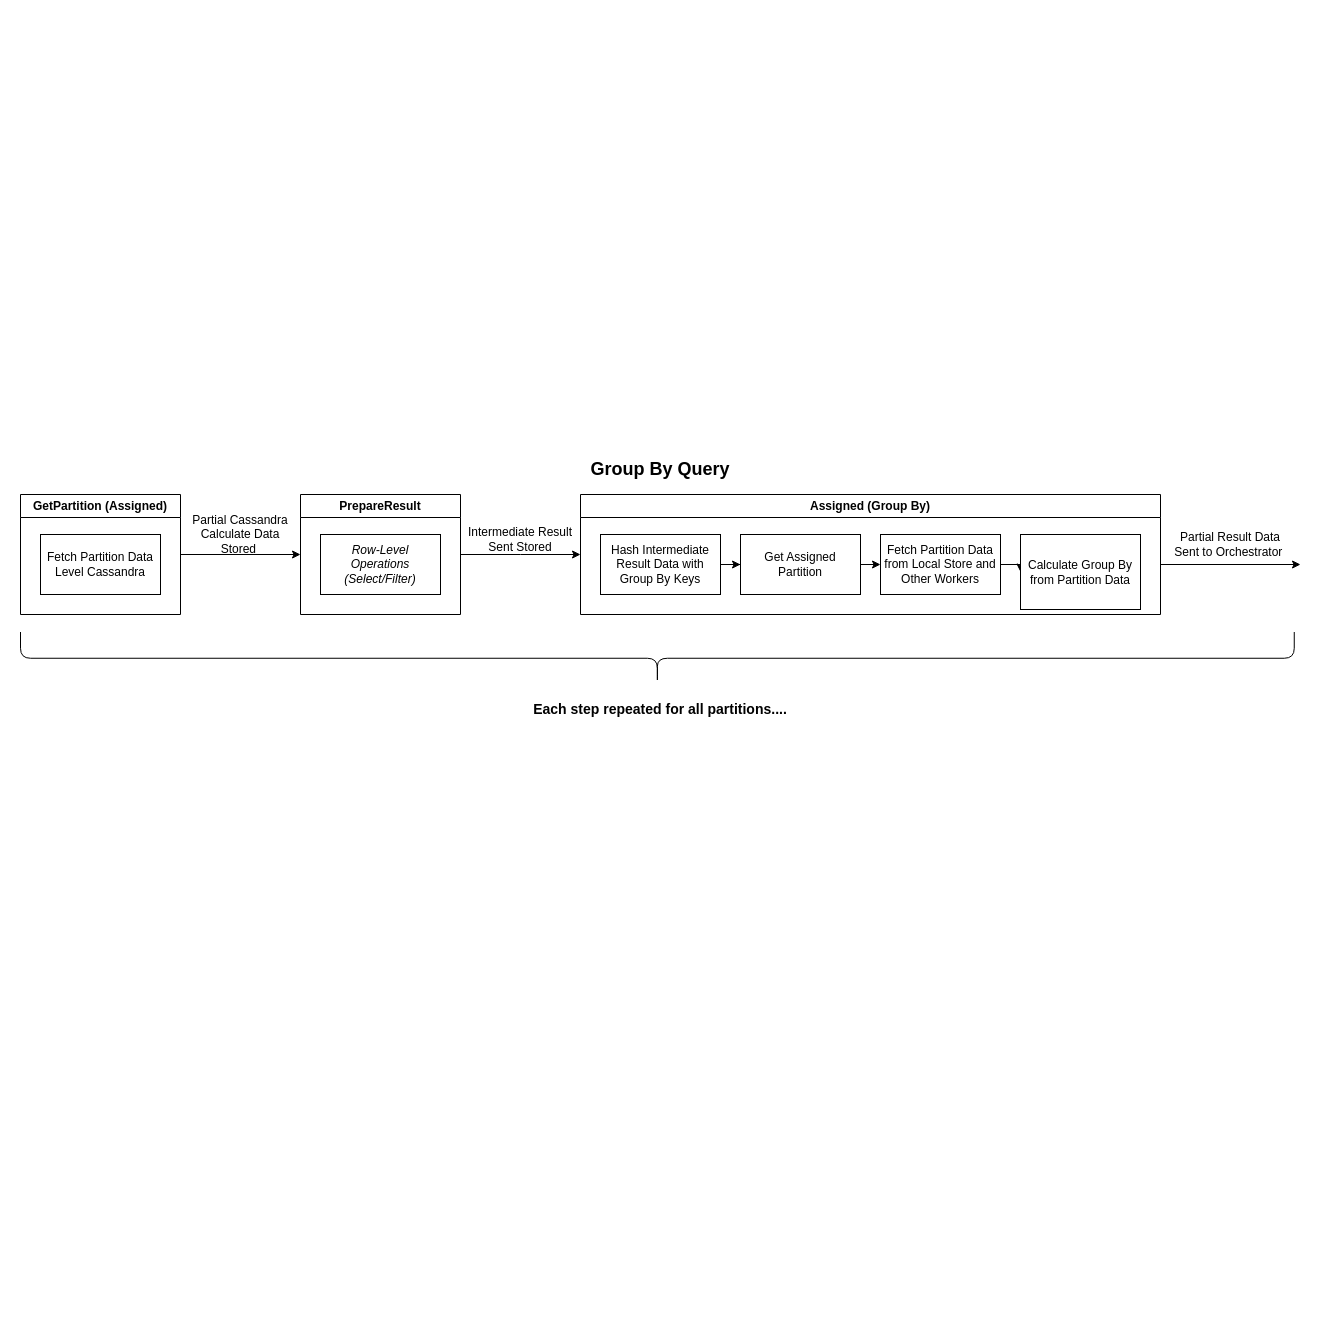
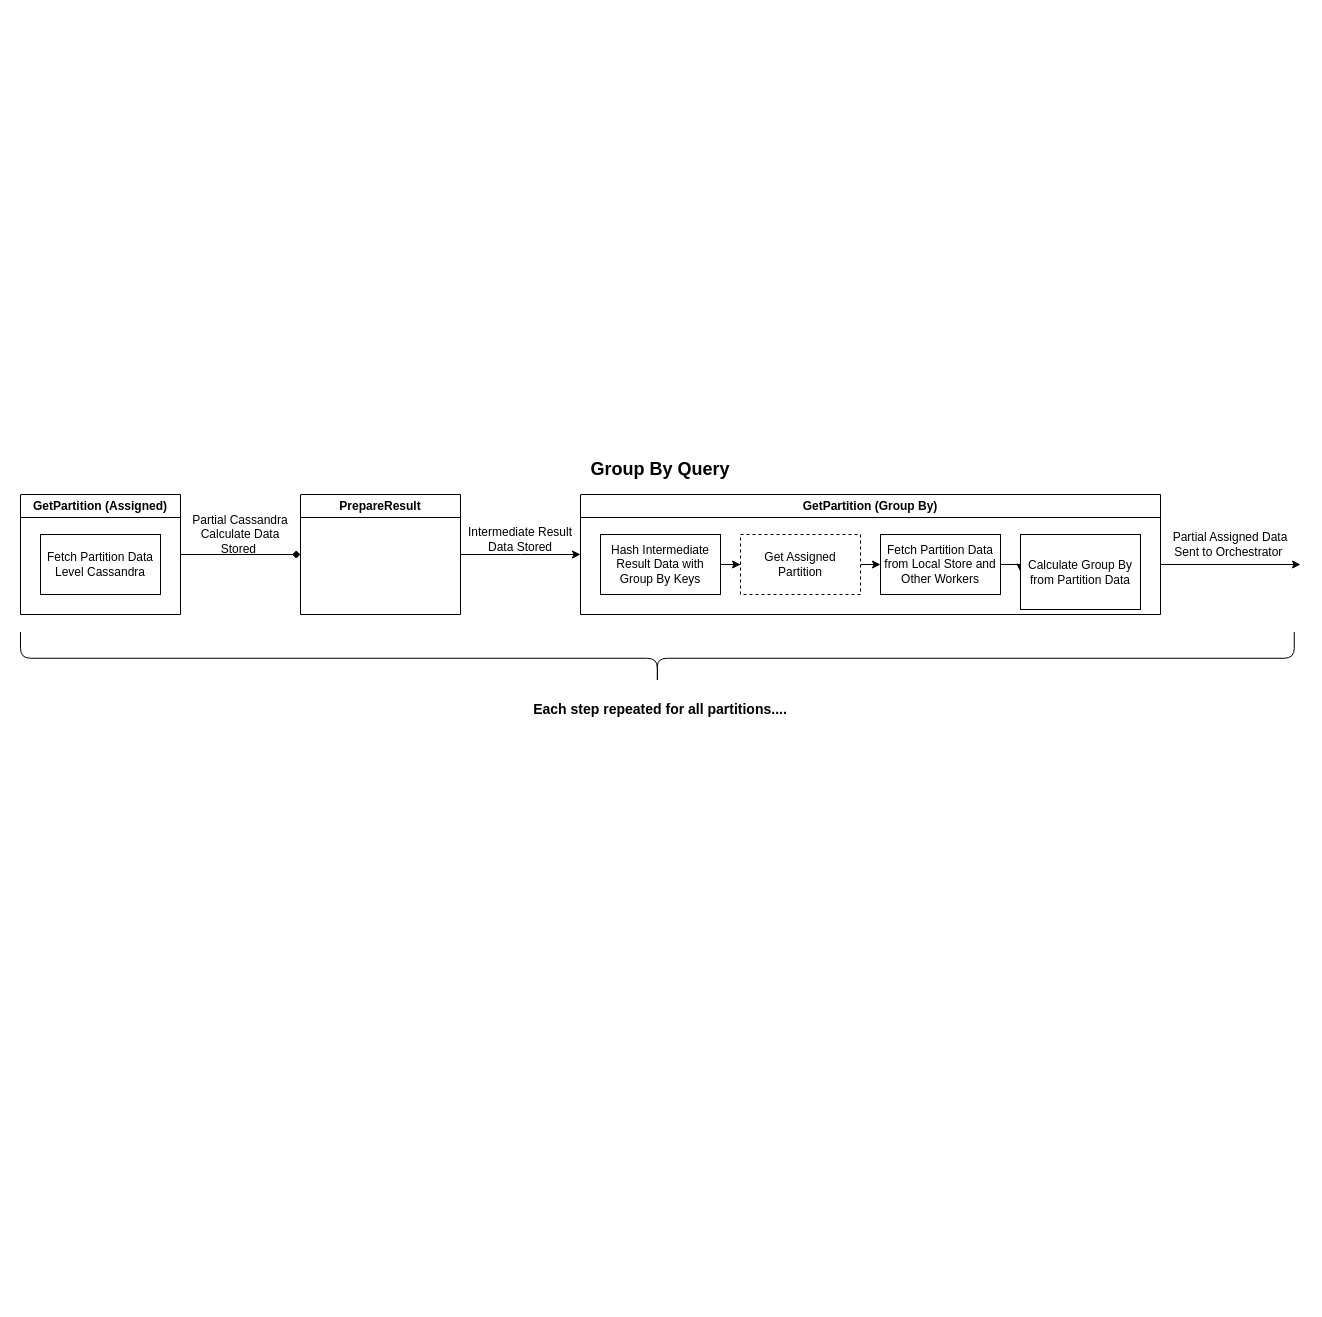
  <mxCell id="0" />
  <mxCell id="1" parent="0" />
  <mxCell id="2" style="edgeStyle=orthogonalEdgeStyle;rounded=0;orthogonalLoop=1;jettySize=auto;html=1;exitX=1;exitY=0.5;exitDx=0;exitDy=0;" parent="1" source="3" edge="1"><mxGeometry relative="1" as="geometry"><mxPoint x="580" y="554" as="targetPoint" /></mxGeometry></mxCell>
  <mxCell id="3" value="PrepareResult" style="swimlane;whiteSpace=wrap;html=1;" parent="1" vertex="1"><mxGeometry x="300" y="494" width="160" height="120" as="geometry" /></mxCell>
- <mxCell id="4" value="&lt;i&gt;Row-Level Operations (Select/Filter)&lt;/i&gt;" style="rounded=0;whiteSpace=wrap;html=1;" parent="3" vertex="1"><mxGeometry x="20" y="40" width="120" height="60" as="geometry" /></mxCell>
- <mxCell id="5" style="edgeStyle=orthogonalEdgeStyle;rounded=0;orthogonalLoop=1;jettySize=auto;html=1;exitX=1;exitY=0.5;exitDx=0;exitDy=0;entryX=0;entryY=0.5;entryDx=0;entryDy=0;" parent="1" source="6" target="3" edge="1"><mxGeometry relative="1" as="geometry" /></mxCell>
+ <mxCell id="5" style="edgeStyle=orthogonalEdgeStyle;rounded=0;orthogonalLoop=1;jettySize=auto;html=1;exitX=1;exitY=0.5;exitDx=0;exitDy=0;entryX=0;entryY=0.5;entryDx=0;entryDy=0;endArrow=diamond;" parent="1" source="6" target="3" edge="1"><mxGeometry relative="1" as="geometry" /></mxCell>
  <mxCell id="6" value="GetPartition (Assigned)" style="swimlane;whiteSpace=wrap;html=1;" parent="1" vertex="1"><mxGeometry x="20" y="494" width="160" height="120" as="geometry" /></mxCell>
  <mxCell id="7" value="Fetch Partition Data Level Cassandra" style="rounded=0;whiteSpace=wrap;html=1;" parent="6" vertex="1"><mxGeometry x="20" y="40" width="120" height="60" as="geometry" /></mxCell>
  <mxCell id="8" value="&lt;font style=&quot;font-size: 18px;&quot;&gt;Group By Query&lt;/font&gt;" style="text;html=1;strokeColor=none;fillColor=none;align=center;verticalAlign=middle;whiteSpace=wrap;rounded=0;fontStyle=1" parent="1" vertex="1"><mxGeometry x="20" y="454" width="1280" height="30" as="geometry" /></mxCell>
  <mxCell id="9" value="Partial Cassandra Calculate Data Stored&amp;nbsp;" style="text;html=1;strokeColor=none;fillColor=none;align=center;verticalAlign=middle;whiteSpace=wrap;rounded=0;" parent="1" vertex="1"><mxGeometry x="180" y="514" width="120" height="40" as="geometry" /></mxCell>
- <mxCell id="10" value="Intermediate Result Sent Stored" style="text;html=1;strokeColor=none;fillColor=none;align=center;verticalAlign=middle;whiteSpace=wrap;rounded=0;" parent="1" vertex="1"><mxGeometry x="460" y="524" width="120" height="30" as="geometry" /></mxCell>
- <mxCell id="11" value="Assigned (Group By)" style="swimlane;whiteSpace=wrap;html=1;" parent="1" vertex="1"><mxGeometry x="580" y="494" width="580" height="120" as="geometry" /></mxCell>
+ <mxCell id="10" value="Intermediate Result Data Stored" style="text;html=1;strokeColor=none;fillColor=none;align=center;verticalAlign=middle;whiteSpace=wrap;rounded=0;" parent="1" vertex="1"><mxGeometry x="460" y="524" width="120" height="30" as="geometry" /></mxCell>
+ <mxCell id="11" value="GetPartition (Group By)" style="swimlane;whiteSpace=wrap;html=1;" parent="1" vertex="1"><mxGeometry x="580" y="494" width="580" height="120" as="geometry" /></mxCell>
  <mxCell id="12" style="edgeStyle=orthogonalEdgeStyle;rounded=0;orthogonalLoop=1;jettySize=auto;html=1;exitX=1;exitY=0.5;exitDx=0;exitDy=0;" parent="11" source="13" target="15" edge="1"><mxGeometry relative="1" as="geometry" /></mxCell>
  <mxCell id="13" value="Hash Intermediate Result Data with Group By Keys" style="rounded=0;whiteSpace=wrap;html=1;" parent="11" vertex="1"><mxGeometry x="20" y="40" width="120" height="60" as="geometry" /></mxCell>
  <mxCell id="14" style="edgeStyle=orthogonalEdgeStyle;rounded=0;orthogonalLoop=1;jettySize=auto;html=1;exitX=1;exitY=0.5;exitDx=0;exitDy=0;entryX=0;entryY=0.5;entryDx=0;entryDy=0;" parent="11" source="15" target="17" edge="1"><mxGeometry relative="1" as="geometry" /></mxCell>
- <mxCell id="15" value="Get Assigned Partition" style="rounded=0;whiteSpace=wrap;html=1;" parent="11" vertex="1"><mxGeometry x="160" y="40" width="120" height="60" as="geometry" /></mxCell>
+ <mxCell id="15" value="Get Assigned Partition" style="rounded=0;whiteSpace=wrap;html=1;dashed=1;" parent="11" vertex="1"><mxGeometry x="160" y="40" width="120" height="60" as="geometry" /></mxCell>
  <mxCell id="16" style="edgeStyle=orthogonalEdgeStyle;rounded=0;orthogonalLoop=1;jettySize=auto;html=1;exitX=1;exitY=0.5;exitDx=0;exitDy=0;entryX=0;entryY=0.5;entryDx=0;entryDy=0;" parent="11" source="17" target="18" edge="1"><mxGeometry relative="1" as="geometry" /></mxCell>
  <mxCell id="17" value="Fetch Partition Data from Local Store and Other Workers" style="rounded=0;whiteSpace=wrap;html=1;" parent="11" vertex="1"><mxGeometry x="300" y="40" width="120" height="60" as="geometry" /></mxCell>
  <mxCell id="18" value="Calculate Group By from Partition Data" style="rounded=0;whiteSpace=wrap;html=1;" parent="11" vertex="1"><mxGeometry x="440" y="40" width="120" height="75" as="geometry" /></mxCell>
  <mxCell id="19" style="edgeStyle=orthogonalEdgeStyle;rounded=0;orthogonalLoop=1;jettySize=auto;html=1;exitX=1;exitY=0.5;exitDx=0;exitDy=0;" parent="1" edge="1"><mxGeometry relative="1" as="geometry"><mxPoint x="1300" y="564" as="targetPoint" /><mxPoint x="1160" y="564" as="sourcePoint" /></mxGeometry></mxCell>
- <mxCell id="20" value="Partial Result Data Sent to Orchestrator&amp;nbsp;" style="text;html=1;strokeColor=none;fillColor=none;align=center;verticalAlign=middle;whiteSpace=wrap;rounded=0;" parent="1" vertex="1"><mxGeometry x="1170" y="524" width="120" height="40" as="geometry" /></mxCell>
+ <mxCell id="20" value="Partial Assigned Data Sent to Orchestrator&amp;nbsp;" style="text;html=1;strokeColor=none;fillColor=none;align=center;verticalAlign=middle;whiteSpace=wrap;rounded=0;" parent="1" vertex="1"><mxGeometry x="1170" y="524" width="120" height="40" as="geometry" /></mxCell>
  <mxCell id="21" value="&lt;font style=&quot;font-size: 14px;&quot;&gt;Each step repeated for all partitions....&lt;/font&gt;" style="text;html=1;strokeColor=none;fillColor=none;align=center;verticalAlign=middle;whiteSpace=wrap;rounded=0;fontStyle=1" vertex="1" parent="1"><mxGeometry x="20" y="694" width="1280" height="30" as="geometry" /></mxCell>
  <mxCell id="22" value="" style="shape=curlyBracket;whiteSpace=wrap;html=1;rounded=1;labelPosition=left;verticalLabelPosition=middle;align=right;verticalAlign=middle;rotation=-90;" vertex="1" parent="1"><mxGeometry x="630.63" y="20.88" width="52.5" height="1273.75" as="geometry" /></mxCell>
